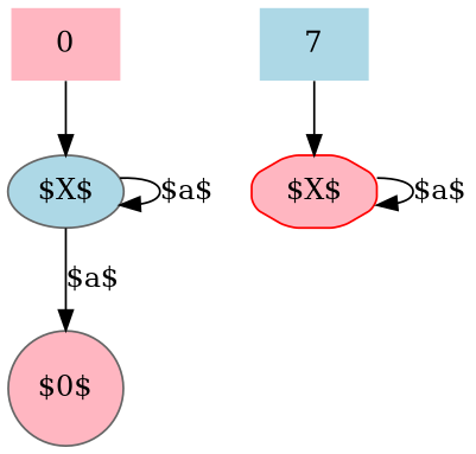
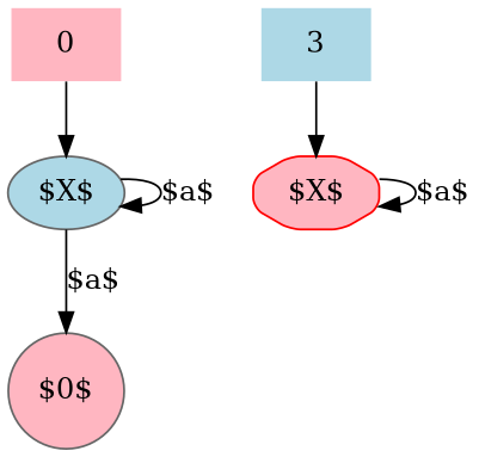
  digraph {
    node [shape=plaintext style="rounded,filled" fillcolor=lightpink color=gray40]
    0 [style=filled]
    n2 [label="$X$" shape=ellipse fillcolor=lightblue]
    n3 [label="$0$" shape=circle]
-   3 [style=filled fillcolor=lightblue label=7]
+   3 [style=filled fillcolor=lightblue]
    n5 [label="$X$" shape=octagon color=red]
    0 -> n2
    n2 -> n2 [label="$a$"]
    n2 -> n3 [label="$a$"]
    3 -> n5
    n5 -> n5 [label="$a$"]
  }
